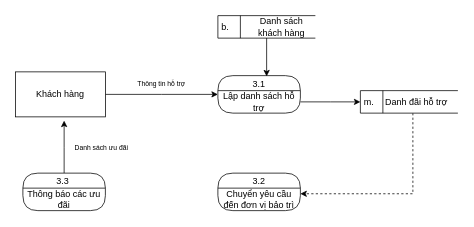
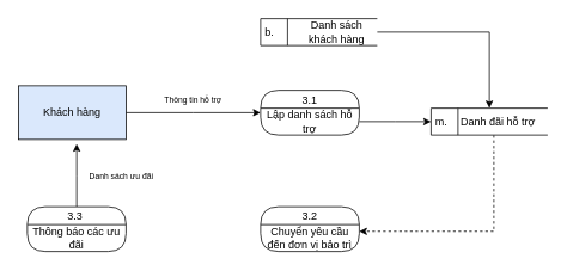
  <mxCell id="0" />
  <mxCell id="1" parent="0" />
  <mxCell id="2" style="edgeStyle=orthogonalEdgeStyle;rounded=0;orthogonalLoop=1;jettySize=auto;html=1;" parent="1" source="3" edge="1"><mxGeometry relative="1" as="geometry"><mxPoint x="290" y="125" as="targetPoint" /></mxGeometry></mxCell>
- <mxCell id="3" value="Khách hàng" style="rounded=0;whiteSpace=wrap;html=1;" parent="1" vertex="1"><mxGeometry x="20" y="95" width="120" height="60" as="geometry" /></mxCell>
+ <mxCell id="3" value="Khách hàng" style="rounded=0;whiteSpace=wrap;html=1;fillColor=#dae8fc;" parent="1" vertex="1"><mxGeometry x="20" y="95" width="120" height="60" as="geometry" /></mxCell>
  <mxCell id="4" value="3.1" style="swimlane;fontStyle=0;childLayout=stackLayout;horizontal=1;startSize=20;fillColor=#ffffff;horizontalStack=0;resizeParent=1;resizeParentMax=0;resizeLast=0;collapsible=0;marginBottom=0;swimlaneFillColor=#ffffff;rounded=1;glass=0;arcSize=50;" parent="1" vertex="1"><mxGeometry x="290" y="100" width="110" height="50" as="geometry" /></mxCell>
  <mxCell id="5" style="edgeStyle=orthogonalEdgeStyle;rounded=0;orthogonalLoop=1;jettySize=auto;html=1;" edge="1" parent="4" source="6"><mxGeometry relative="1" as="geometry"><mxPoint x="190" y="35" as="targetPoint" /></mxGeometry></mxCell>
  <mxCell id="6" value="Lập danh sách hỗ trợ" style="text;html=1;align=center;verticalAlign=middle;whiteSpace=wrap;rounded=0;" parent="4" vertex="1"><mxGeometry y="20" width="110" height="30" as="geometry" /></mxCell>
  <mxCell id="7" value="&lt;font style=&quot;font-size: 9px;&quot;&gt;Thông tin hỗ trợ&lt;/font&gt;" style="text;html=1;align=center;verticalAlign=middle;whiteSpace=wrap;rounded=0;" parent="1" vertex="1"><mxGeometry x="170" y="95" width="90" height="30" as="geometry" /></mxCell>
  <mxCell id="8" value="b." style="html=1;dashed=0;whiteSpace=wrap;shape=mxgraph.dfd.dataStoreID;align=left;spacingLeft=3;points=[[0,0],[0.5,0],[1,0],[0,0.5],[1,0.5],[0,1],[0.5,1],[1,1]];" parent="1" vertex="1"><mxGeometry x="290" y="20" width="130" height="30" as="geometry" /></mxCell>
  <mxCell id="9" value="Danh sách khách hàng" style="text;html=1;align=center;verticalAlign=middle;whiteSpace=wrap;rounded=0;" parent="1" vertex="1"><mxGeometry x="330" y="20" width="90" height="30" as="geometry" /></mxCell>
  <mxCell id="10" value="3.2" style="swimlane;fontStyle=0;childLayout=stackLayout;horizontal=1;startSize=20;fillColor=#ffffff;horizontalStack=0;resizeParent=1;resizeParentMax=0;resizeLast=0;collapsible=0;marginBottom=0;swimlaneFillColor=#ffffff;rounded=1;glass=0;arcSize=50;" parent="1" vertex="1"><mxGeometry x="290" y="230" width="110" height="50" as="geometry" /></mxCell>
  <mxCell id="11" value="Chuyển yêu cầu đến đơn vị bảo trì" style="text;html=1;align=center;verticalAlign=middle;whiteSpace=wrap;rounded=0;" parent="10" vertex="1"><mxGeometry y="20" width="110" height="30" as="geometry" /></mxCell>
- <mxCell id="12" style="edgeStyle=orthogonalEdgeStyle;rounded=0;orthogonalLoop=1;jettySize=auto;html=1;entryX=0.591;entryY=0.02;entryDx=0;entryDy=0;entryPerimeter=0;" parent="1" source="8" target="4" edge="1"><mxGeometry relative="1" as="geometry" /></mxCell>
+ <mxCell id="12" style="edgeStyle=orthogonalEdgeStyle;rounded=0;orthogonalLoop=1;jettySize=auto;html=1;" parent="1" source="8" target="18" edge="1"><mxGeometry relative="1" as="geometry" /></mxCell>
  <mxCell id="13" style="edgeStyle=orthogonalEdgeStyle;rounded=0;orthogonalLoop=1;jettySize=auto;html=1;" parent="1" source="14" edge="1"><mxGeometry relative="1" as="geometry"><mxPoint x="85" y="160" as="targetPoint" /></mxGeometry></mxCell>
  <mxCell id="14" value="3.3 " style="swimlane;fontStyle=0;childLayout=stackLayout;horizontal=1;startSize=20;fillColor=#ffffff;horizontalStack=0;resizeParent=1;resizeParentMax=0;resizeLast=0;collapsible=0;marginBottom=0;swimlaneFillColor=#ffffff;rounded=1;glass=0;arcSize=50;" parent="1" vertex="1"><mxGeometry x="30" y="230" width="110" height="50" as="geometry" /></mxCell>
  <mxCell id="15" value="Thông báo các ưu đãi" style="text;html=1;align=center;verticalAlign=middle;whiteSpace=wrap;rounded=0;" parent="14" vertex="1"><mxGeometry y="20" width="110" height="30" as="geometry" /></mxCell>
  <mxCell id="16" value="&lt;font style=&quot;font-size: 9px;&quot;&gt;Danh sách ưu đãi&lt;/font&gt;" style="text;html=1;align=center;verticalAlign=middle;whiteSpace=wrap;rounded=0;" parent="1" vertex="1"><mxGeometry x="90" y="180" width="90" height="30" as="geometry" /></mxCell>
  <mxCell id="17" style="edgeStyle=orthogonalEdgeStyle;rounded=0;orthogonalLoop=1;jettySize=auto;html=1;entryX=1;entryY=0.25;entryDx=0;entryDy=0;dashed=1;" edge="1" parent="1" source="18" target="11"><mxGeometry relative="1" as="geometry"><Array as="points"><mxPoint x="550" y="258" /></Array></mxGeometry></mxCell>
  <mxCell id="18" value="m.&amp;nbsp;" style="html=1;dashed=0;whiteSpace=wrap;shape=mxgraph.dfd.dataStoreID;align=left;spacingLeft=3;points=[[0,0],[0.5,0],[1,0],[0,0.5],[1,0.5],[0,1],[0.5,1],[1,1]];" vertex="1" parent="1"><mxGeometry x="480" y="120" width="130" height="30" as="geometry" /></mxCell>
  <mxCell id="19" value="Danh đãi hỗ trợ" style="text;html=1;align=center;verticalAlign=middle;whiteSpace=wrap;rounded=0;" vertex="1" parent="1"><mxGeometry x="510" y="120" width="90" height="30" as="geometry" /></mxCell>
